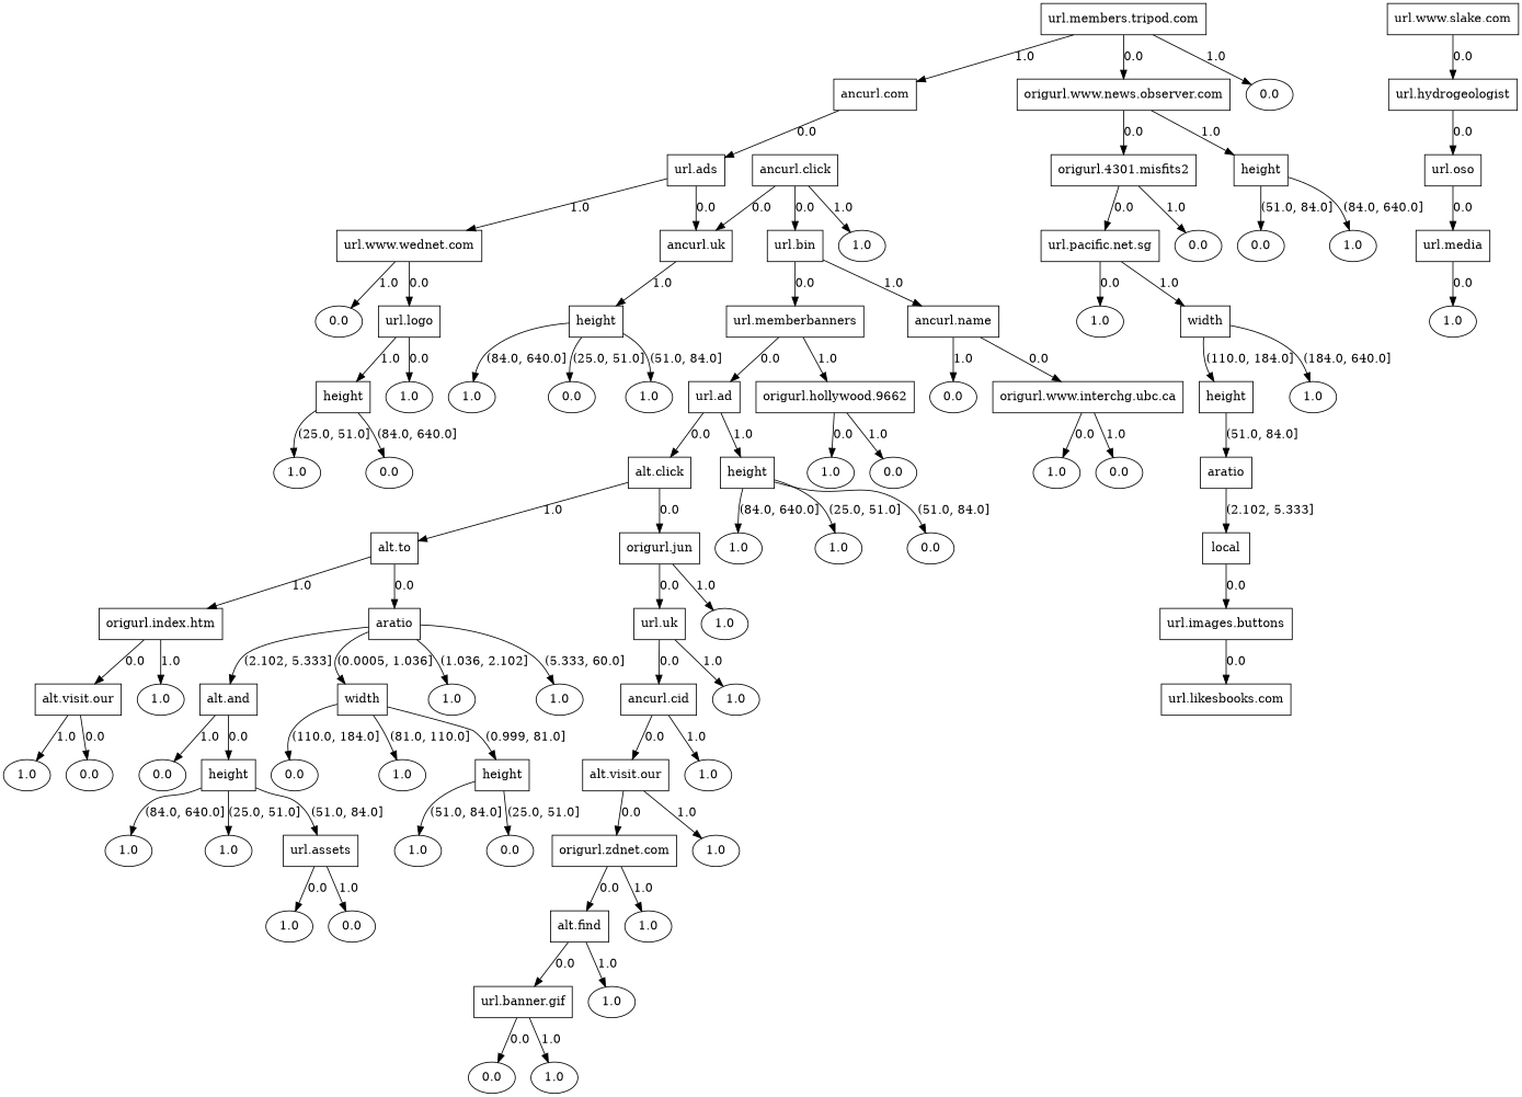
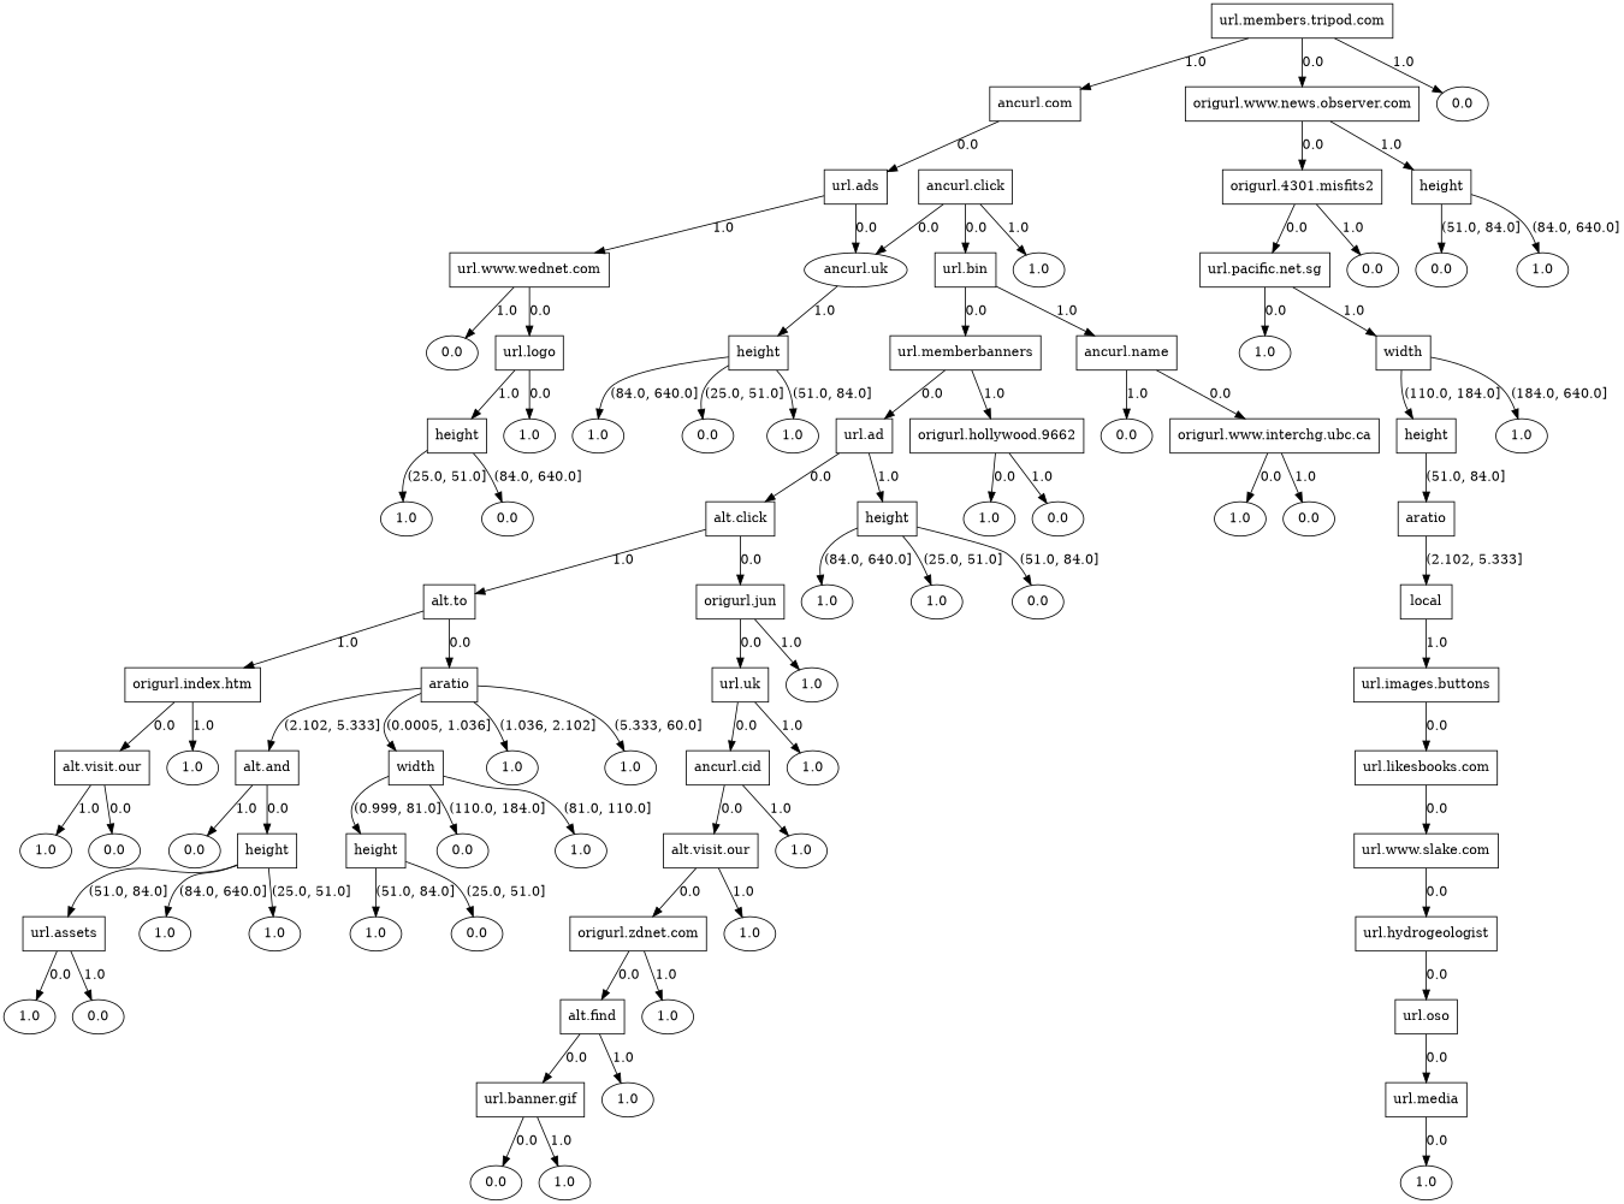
  digraph {
    node [shape=box]
    n1 [label="ancurl.com"]
    n2 [label="url.ads"]
-   n3 [label="ancurl.uk"]
+   n3 [label="ancurl.uk" shape=ellipse]
    n4 [label="url.www.wednet.com"]
    n5 [label="url.members.tripod.com"]
    n6 [label="origurl.www.news.observer.com"]
    n7 [label=0.0 shape=ellipse]
    n8 [label=height]
    n9 [label="url.logo"]
    n10 [label=0.0 shape=ellipse]
    n11 [label="ancurl.click"]
    n12 [label="url.bin"]
    n13 [label=1.0 shape=ellipse]
    n14 [label=1.0 shape=ellipse]
    n15 [label=1.0 shape=ellipse]
    n16 [label=0.0 shape=ellipse]
    n17 [label="url.memberbanners"]
    n18 [label="ancurl.name"]
    n19 [label="url.ad"]
    n20 [label="origurl.hollywood.9662"]
    n21 [label=0.0 shape=ellipse]
    n22 [label="origurl.www.interchg.ubc.ca"]
    n23 [label="alt.click"]
    n24 [label=height]
    n25 [label=1.0 shape=ellipse]
    n26 [label=0.0 shape=ellipse]
    n27 [label="origurl.jun"]
    n28 [label="alt.to"]
    n29 [label=0.0 shape=ellipse]
    n30 [label=1.0 shape=ellipse]
    n31 [label=1.0 shape=ellipse]
    n32 [label="url.uk"]
    n33 [label=1.0 shape=ellipse]
    n34 [label="origurl.index.htm"]
    n35 [label=aratio]
    n36 [label="ancurl.cid"]
    n37 [label=1.0 shape=ellipse]
    n38 [label="alt.visit.our"]
    n39 [label=1.0 shape=ellipse]
    n40 [label="origurl.zdnet.com"]
    n41 [label=1.0 shape=ellipse]
    n42 [label="alt.find"]
    n43 [label=1.0 shape=ellipse]
    n44 [label="url.banner.gif"]
    n45 [label=1.0 shape=ellipse]
    n46 [label=0.0 shape=ellipse]
    n47 [label=1.0 shape=ellipse]
    n48 [label="alt.visit.our"]
    n49 [label=1.0 shape=ellipse]
    n50 [label=1.0 shape=ellipse]
    n51 [label=1.0 shape=ellipse]
    n52 [label="alt.and"]
    n53 [label=width]
    n54 [label=0.0 shape=ellipse]
    n55 [label=1.0 shape=ellipse]
    n56 [label=height]
    n57 [label=0.0 shape=ellipse]
    n58 [label=0.0 shape=ellipse]
    n59 [label=1.0 shape=ellipse]
    n60 [label=height]
    n61 [label="url.assets"]
    n62 [label=1.0 shape=ellipse]
    n63 [label=1.0 shape=ellipse]
    n64 [label=1.0 shape=ellipse]
    n65 [label=0.0 shape=ellipse]
    n66 [label=0.0 shape=ellipse]
    n67 [label=1.0 shape=ellipse]
    n68 [label=1.0 shape=ellipse]
    n69 [label=0.0 shape=ellipse]
    n70 [label=1.0 shape=ellipse]
    n71 [label=height]
    n72 [label=1.0 shape=ellipse]
    n73 [label=0.0 shape=ellipse]
    n74 [label="origurl.4301.misfits2"]
    n75 [label=height]
    n76 [label="url.pacific.net.sg"]
    n77 [label=0.0 shape=ellipse]
    n78 [label=0.0 shape=ellipse]
    n79 [label=1.0 shape=ellipse]
    n80 [label=1.0 shape=ellipse]
    n81 [label=width]
    n82 [label=height]
    n83 [label=1.0 shape=ellipse]
    n84 [label=aratio]
    n85 [label=local]
    n86 [label="url.images.buttons"]
    n87 [label="url.likesbooks.com"]
    n88 [label="url.www.slake.com"]
    n89 [label="url.hydrogeologist"]
    n90 [label="url.oso"]
    n91 [label="url.media"]
    n92 [label=1.0 shape=ellipse]
    n1 -> n2 [label=0.0]
    n2 -> n3 [label=0.0]
    n2 -> n4 [label=1.0]
    n3 -> n8 [label=1.0]
    n4 -> n9 [label=0.0]
    n4 -> n10 [label=1.0]
    n5 -> n1 [label=1.0]
    n5 -> n6 [label=0.0]
    n5 -> n7 [label=1.0]
    n6 -> n74 [label=0.0]
    n6 -> n75 [label=1.0]
    n8 -> n14 [label="(51.0, 84.0]"]
    n8 -> n15 [label="(84.0, 640.0]"]
    n8 -> n16 [label="(25.0, 51.0]"]
    n9 -> n70 [label=0.0]
    n9 -> n71 [label=1.0]
    n11 -> n3 [label=0.0]
    n11 -> n12 [label=0.0]
    n11 -> n13 [label=1.0]
    n12 -> n17 [label=0.0]
    n12 -> n18 [label=1.0]
    n17 -> n19 [label=0.0]
    n17 -> n20 [label=1.0]
    n18 -> n21 [label=1.0]
    n18 -> n22 [label=0.0]
    n19 -> n23 [label=0.0]
    n19 -> n24 [label=1.0]
    n20 -> n25 [label=0.0]
    n20 -> n26 [label=1.0]
    n22 -> n68 [label=0.0]
    n22 -> n69 [label=1.0]
    n23 -> n27 [label=0.0]
    n23 -> n28 [label=1.0]
    n24 -> n29 [label="(51.0, 84.0]"]
    n24 -> n30 [label="(84.0, 640.0]"]
    n24 -> n31 [label="(25.0, 51.0]"]
    n27 -> n32 [label=0.0]
    n27 -> n33 [label=1.0]
    n28 -> n34 [label=1.0]
    n28 -> n35 [label=0.0]
    n32 -> n36 [label=0.0]
    n32 -> n37 [label=1.0]
    n34 -> n48 [label=0.0]
    n34 -> n49 [label=1.0]
    n35 -> n50 [label="(1.036, 2.102]"]
    n35 -> n51 [label="(5.333, 60.0]"]
    n35 -> n52 [label="(2.102, 5.333]"]
    n35 -> n53 [label="(0.0005, 1.036]"]
    n36 -> n38 [label=0.0]
    n36 -> n39 [label=1.0]
    n38 -> n40 [label=0.0]
    n38 -> n41 [label=1.0]
    n40 -> n42 [label=0.0]
    n40 -> n43 [label=1.0]
    n42 -> n44 [label=0.0]
    n42 -> n45 [label=1.0]
    n44 -> n46 [label=0.0]
    n44 -> n47 [label=1.0]
    n48 -> n54 [label=0.0]
    n48 -> n55 [label=1.0]
    n52 -> n56 [label=0.0]
    n52 -> n57 [label=1.0]
    n53 -> n58 [label="(110.0, 184.0]"]
    n53 -> n59 [label="(81.0, 110.0]"]
    n53 -> n60 [label="(0.999, 81.0]"]
    n56 -> n61 [label="(51.0, 84.0]"]
    n56 -> n62 [label="(84.0, 640.0]"]
    n56 -> n63 [label="(25.0, 51.0]"]
    n60 -> n66 [label="(25.0, 51.0]"]
    n60 -> n67 [label="(51.0, 84.0]"]
    n61 -> n64 [label=0.0]
    n61 -> n65 [label=1.0]
    n71 -> n72 [label="(25.0, 51.0]"]
    n71 -> n73 [label="(84.0, 640.0]"]
    n74 -> n76 [label=0.0]
    n74 -> n77 [label=1.0]
    n75 -> n78 [label="(51.0, 84.0]"]
    n75 -> n79 [label="(84.0, 640.0]"]
    n76 -> n80 [label=0.0]
    n76 -> n81 [label=1.0]
    n81 -> n82 [label="(110.0, 184.0]"]
    n81 -> n83 [label="(184.0, 640.0]"]
    n82 -> n84 [label="(51.0, 84.0]"]
    n84 -> n85 [label="(2.102, 5.333]"]
-   n85 -> n86 [label=0.0]
+   n85 -> n86 [label=1.0]
    n86 -> n87 [label=0.0]
+   n87 -> n88 [label=0.0]
    n88 -> n89 [label=0.0]
    n89 -> n90 [label=0.0]
    n90 -> n91 [label=0.0]
    n91 -> n92 [label=0.0]
  }
